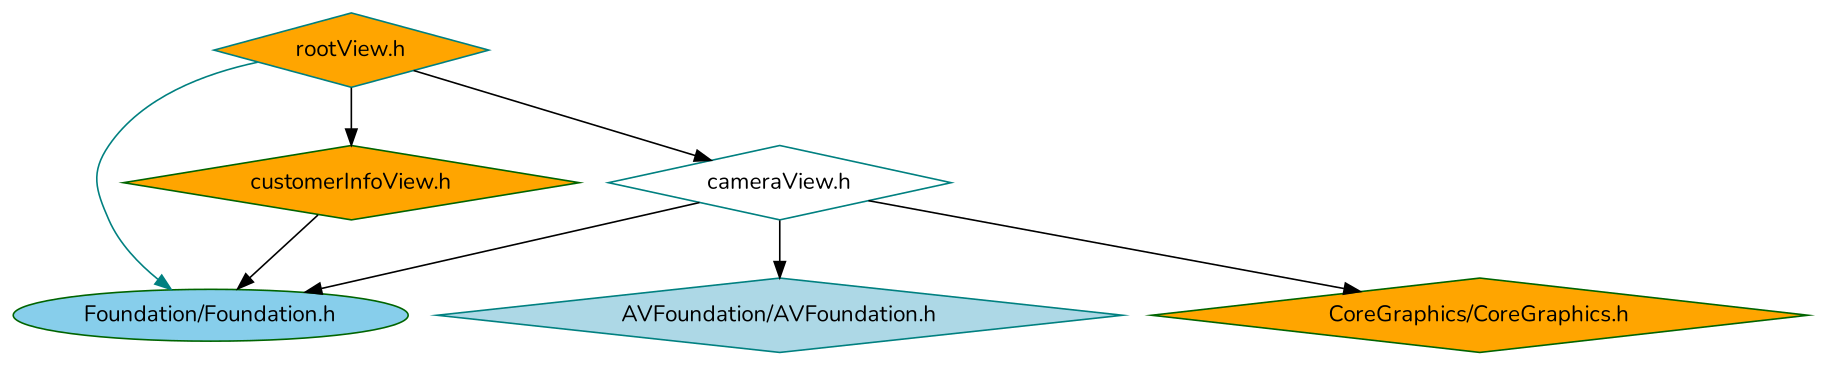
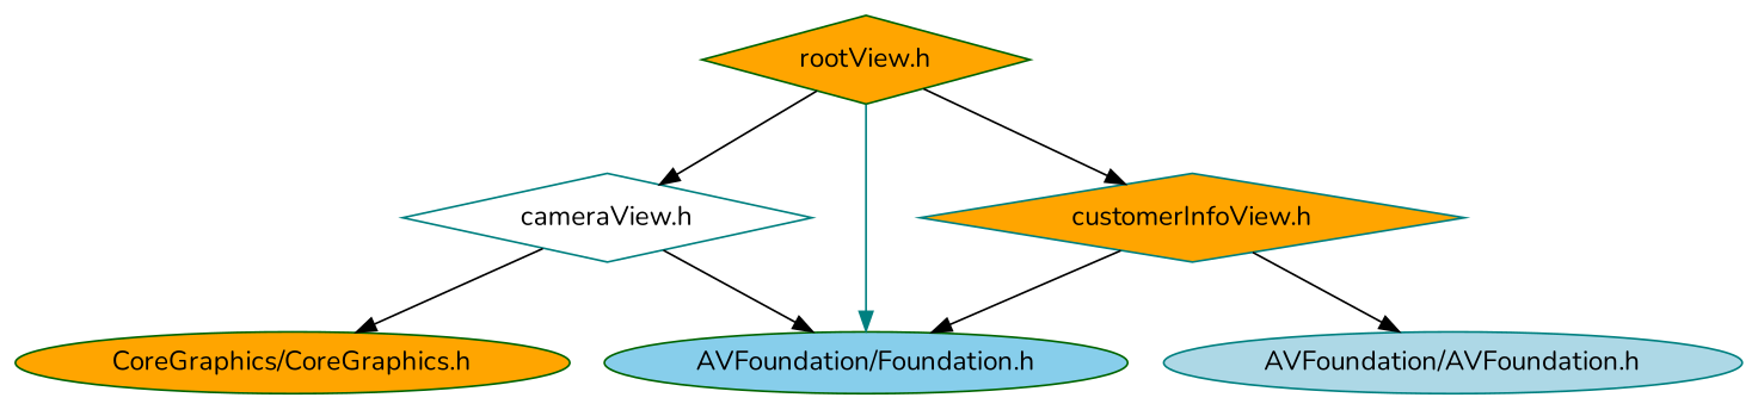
  digraph {
    fontname=Nunito
    node [color=darkgreen fillcolor=orange fontname=Nunito fontsize=14 shape=diamond style=filled]
    edge [color=black fontname=Nunito fontsize=14 labelfontname=Helvetica labelfontsize=14 style=solid]
-   n1 [color=teal fontcolor=black height=0.2 label="rootView.h" width=0.4]
-   n2 [fillcolor=skyblue height=0.2 label="Foundation/Foundation.h" shape=ellipse width=0.4]
+   n1 [fontcolor=black height=0.2 label="rootView.h" width=0.4]
+   n2 [fillcolor=skyblue height=0.2 label="AVFoundation/Foundation.h" shape=ellipse width=0.4]
    n3 [color=teal fillcolor=white height=0.2 label="cameraView.h" width=0.4]
-   n4 [height=0.2 label="customerInfoView.h" width=0.4]
-   n5 [color=teal fillcolor=lightblue height=0.2 label="AVFoundation/AVFoundation.h" width=0.4]
-   n6 [height=0.2 label="CoreGraphics/CoreGraphics.h" width=0.4]
+   n4 [color=teal height=0.2 label="customerInfoView.h" width=0.4]
+   n5 [color=teal fillcolor=lightblue height=0.2 label="AVFoundation/AVFoundation.h" shape=ellipse width=0.4]
+   n6 [height=0.2 label="CoreGraphics/CoreGraphics.h" shape=ellipse width=0.4]
    n1 -> n2 [color=teal]
    n1 -> n3
    n1 -> n4
    n3 -> n2
-   n3 -> n5
+   n4 -> n5
    n3 -> n6
    n4 -> n2
  }
